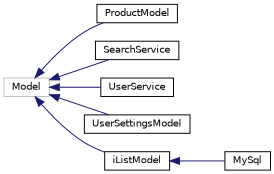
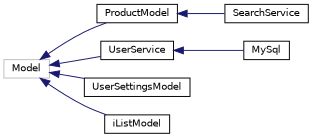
  digraph {
    rankdir=LR
    node [color=black fillcolor=white fontname=Helvetica fontsize=10 shape=record style=filled]
    edge [color=midnightblue dir=back fontname=Helvetica fontsize=10 labelfontname=Helvetica labelfontsize=10 style=solid]
    n1 [color=grey75 height=0.2 label=Model width=0.4]
    n2 [height=0.2 label=ProductModel width=0.4]
    n3 [height=0.2 label=SearchService width=0.4]
    n4 [height=0.2 label=UserService width=0.4]
    n5 [height=0.2 label=UserSettingsModel width=0.4]
    n6 [height=0.2 label=iListModel width=0.4]
    n7 [height=0.2 label=MySql width=0.4]
    n1 -> n2
-   n1 -> n3
+   n2 -> n3
    n1 -> n4
    n1 -> n5
    n1 -> n6
-   n6 -> n7
+   n4 -> n7
  }
